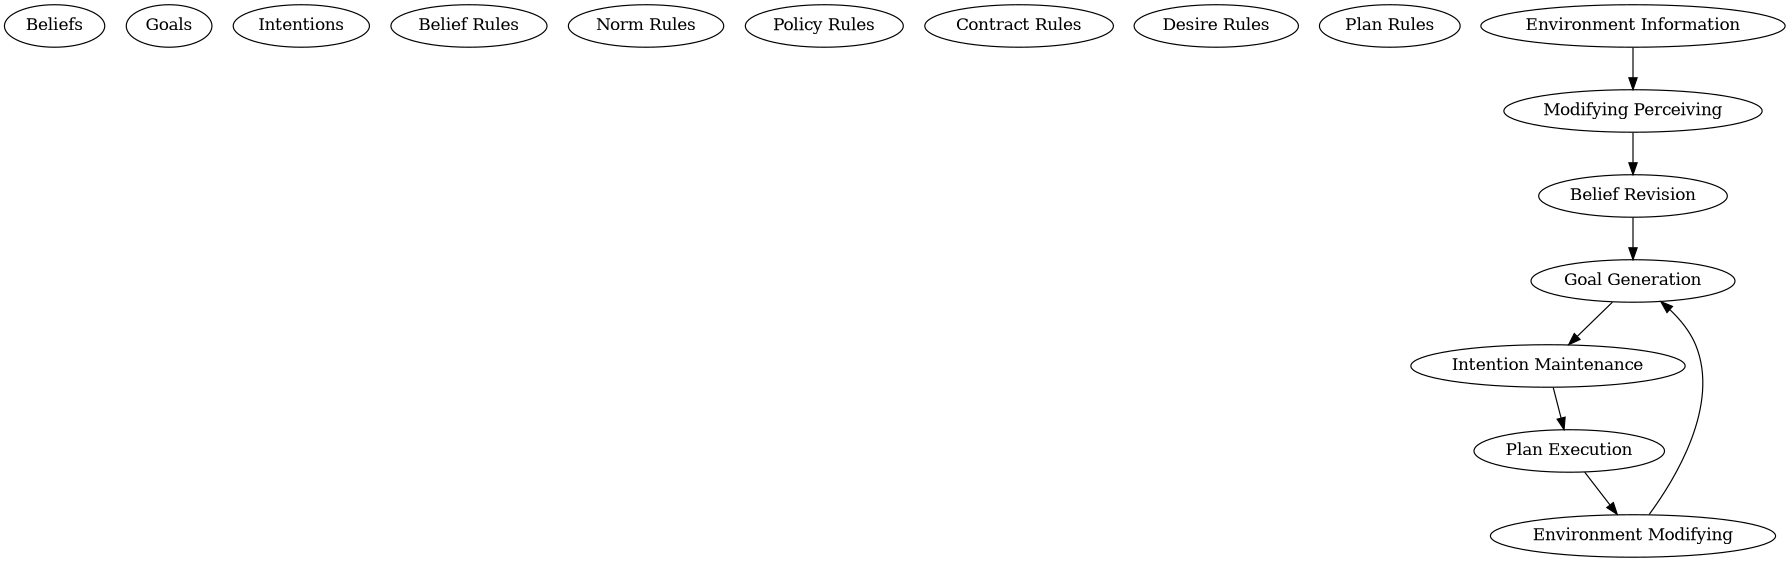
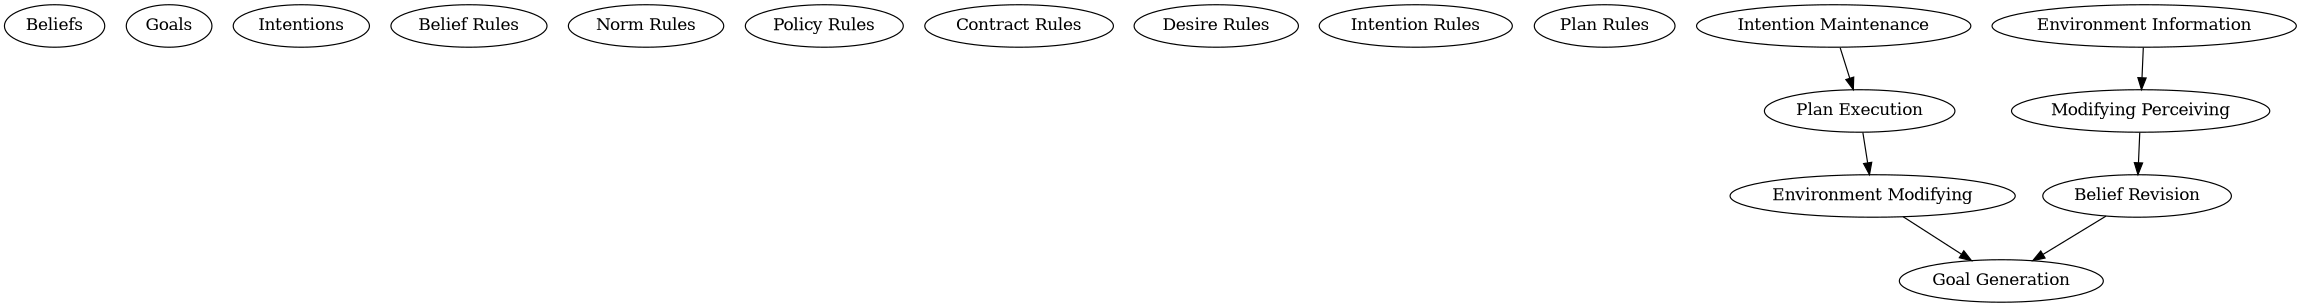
  digraph {
    Beliefs
    Goals
    Intentions
    "Belief Rules"
    "Norm Rules"
    "Policy Rules"
    "Contract Rules"
    "Desire Rules"
+   "Intention Rules"
    "Plan Rules"
    n11 [label="Modifying Perceiving"]
    "Belief Revision"
    "Goal Generation"
    "Intention Maintenance"
    "Plan Execution"
    "Environment Modifying"
    "Environment Information"
    subgraph sub_1 {
      label="Mental States"
      Beliefs
      Goals
      Intentions
    }
    subgraph sub_2 {
      label="Knowledge Repository"
      "Belief Rules"
      "Norm Rules"
      "Policy Rules"
      "Contract Rules"
      "Desire Rules"
+     "Intention Rules"
      "Plan Rules"
    }
    n11 -> "Belief Revision"
    "Belief Revision" -> "Goal Generation"
-   "Goal Generation" -> "Intention Maintenance"
    "Intention Maintenance" -> "Plan Execution"
    "Plan Execution" -> "Environment Modifying"
    "Environment Modifying" -> "Goal Generation"
    "Environment Information" -> n11
  }
